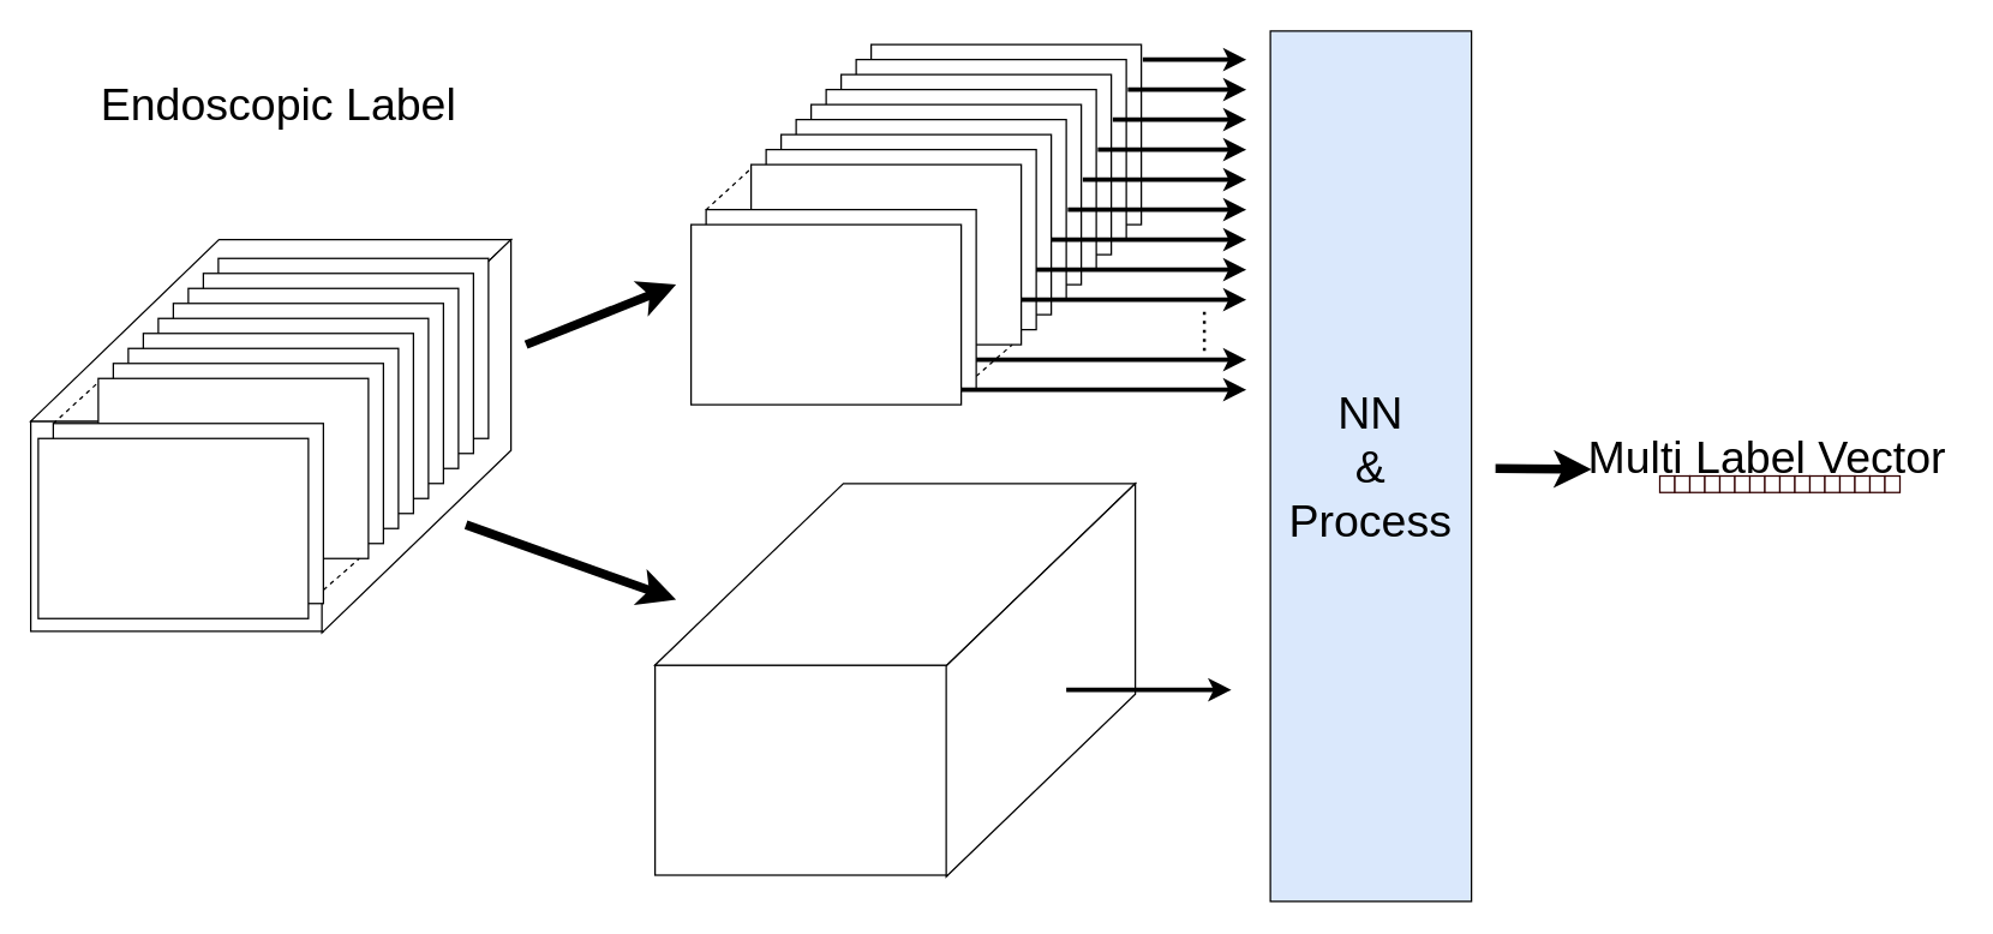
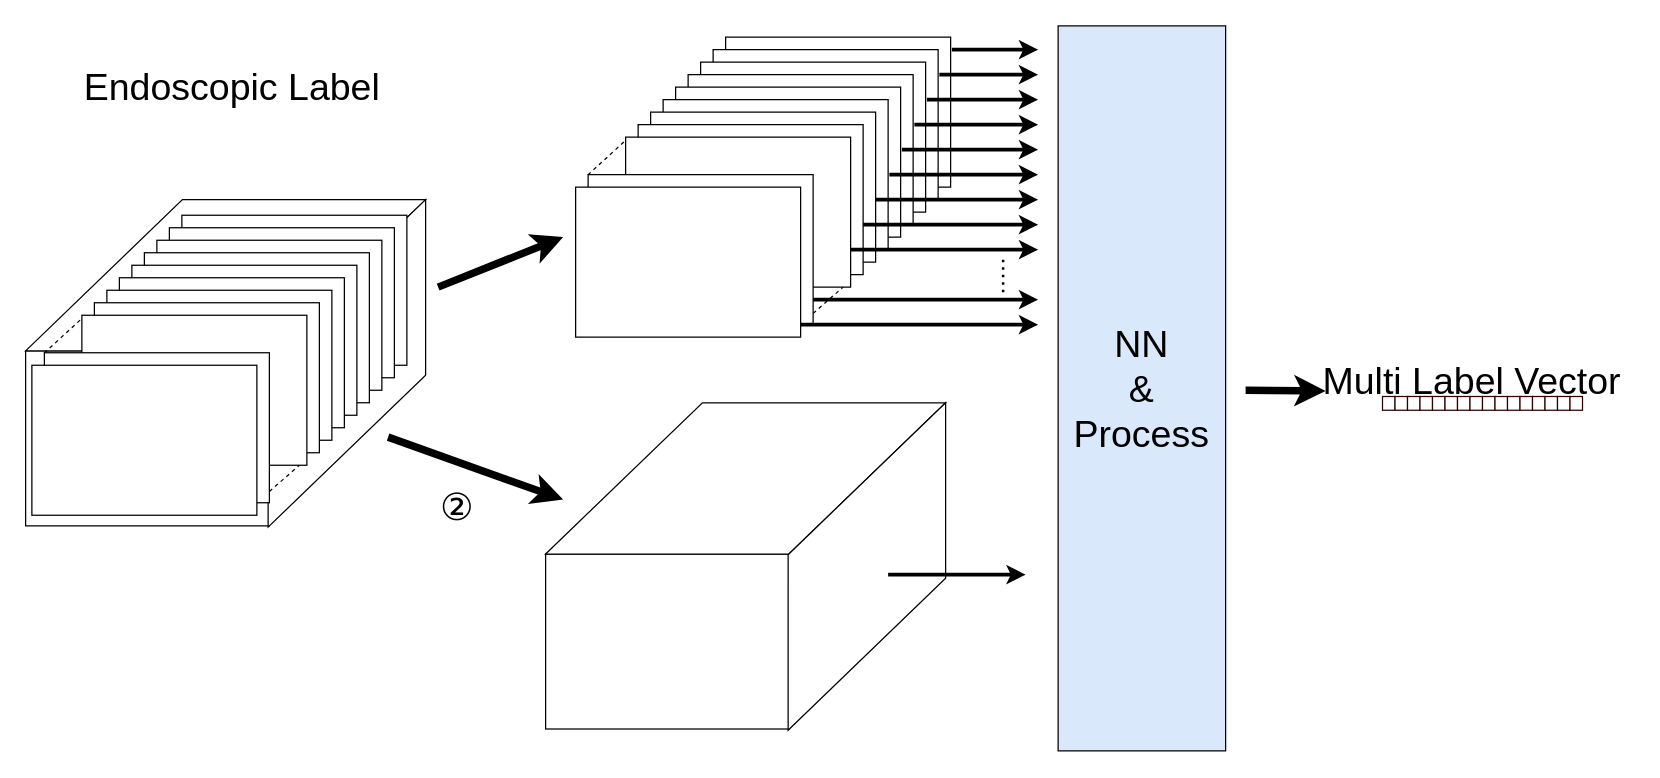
  <mxCell id="0" />
  <mxCell id="1" parent="0" />
  <mxCell id="2" value="" style="rounded=0;whiteSpace=wrap;html=1;" vertex="1" parent="1"><mxGeometry x="580" y="29" width="180" height="120" as="geometry" /></mxCell>
  <mxCell id="3" value="" style="rounded=0;whiteSpace=wrap;html=1;" vertex="1" parent="1"><mxGeometry x="570" y="39" width="180" height="120" as="geometry" /></mxCell>
  <mxCell id="4" value="" style="endArrow=none;dashed=1;html=1;exitX=0.996;exitY=0.003;exitDx=0;exitDy=0;exitPerimeter=0;" edge="1" parent="1" source="14"><mxGeometry width="50" height="50" relative="1" as="geometry"><mxPoint x="660" y="232" as="sourcePoint" /><mxPoint x="680" y="109" as="targetPoint" /></mxGeometry></mxCell>
  <mxCell id="5" value="" style="rounded=0;whiteSpace=wrap;html=1;" vertex="1" parent="1"><mxGeometry x="560" y="49" width="180" height="120" as="geometry" /></mxCell>
  <mxCell id="6" value="" style="rounded=0;whiteSpace=wrap;html=1;" vertex="1" parent="1"><mxGeometry x="550" y="59" width="180" height="120" as="geometry" /></mxCell>
  <mxCell id="7" value="" style="rounded=0;whiteSpace=wrap;html=1;" vertex="1" parent="1"><mxGeometry x="540" y="69" width="180" height="120" as="geometry" /></mxCell>
  <mxCell id="8" value="" style="rounded=0;whiteSpace=wrap;html=1;" vertex="1" parent="1"><mxGeometry x="530" y="79" width="180" height="120" as="geometry" /></mxCell>
  <mxCell id="9" value="" style="rounded=0;whiteSpace=wrap;html=1;" vertex="1" parent="1"><mxGeometry x="520" y="89" width="180" height="120" as="geometry" /></mxCell>
  <mxCell id="10" value="" style="rounded=0;whiteSpace=wrap;html=1;" vertex="1" parent="1"><mxGeometry x="510" y="99" width="180" height="120" as="geometry" /></mxCell>
  <mxCell id="11" value="" style="rounded=0;whiteSpace=wrap;html=1;" vertex="1" parent="1"><mxGeometry x="500" y="109" width="180" height="120" as="geometry" /></mxCell>
  <mxCell id="12" value="" style="endArrow=none;dashed=1;html=1;exitX=0.977;exitY=0.936;exitDx=0;exitDy=0;exitPerimeter=0;" edge="1" parent="1"><mxGeometry width="50" height="50" relative="1" as="geometry"><mxPoint x="650" y="250" as="sourcePoint" /><mxPoint x="674" y="229" as="targetPoint" /></mxGeometry></mxCell>
  <mxCell id="13" value="" style="endArrow=none;dashed=1;html=1;exitX=-0.001;exitY=0.002;exitDx=0;exitDy=0;exitPerimeter=0;entryX=0.002;entryY=0.019;entryDx=0;entryDy=0;entryPerimeter=0;" edge="1" parent="1" source="14" target="11"><mxGeometry width="50" height="50" relative="1" as="geometry"><mxPoint x="659" y="149" as="sourcePoint" /><mxPoint x="690" y="119" as="targetPoint" /></mxGeometry></mxCell>
  <mxCell id="14" value="" style="rounded=0;whiteSpace=wrap;html=1;" vertex="1" parent="1"><mxGeometry x="470" y="139" width="180" height="120" as="geometry" /></mxCell>
  <mxCell id="15" value="" style="rounded=0;whiteSpace=wrap;html=1;" vertex="1" parent="1"><mxGeometry x="460" y="149" width="180" height="120" as="geometry" /></mxCell>
  <mxCell id="16" value="&lt;font style=&quot;font-size: 30px&quot;&gt;Endoscopic Label&lt;/font&gt;" style="text;html=1;resizable=0;points=[];autosize=1;align=left;verticalAlign=top;spacingTop=-4;" vertex="1" parent="1"><mxGeometry x="65" y="49" width="280" height="20" as="geometry" /></mxCell>
  <mxCell id="17" value="" style="endArrow=classic;html=1;strokeWidth=3;" edge="1" parent="1"><mxGeometry width="50" height="50" relative="1" as="geometry"><mxPoint x="640" y="259" as="sourcePoint" /><mxPoint x="830" y="259" as="targetPoint" /></mxGeometry></mxCell>
  <mxCell id="18" value="" style="endArrow=classic;html=1;strokeWidth=3;" edge="1" parent="1"><mxGeometry width="50" height="50" relative="1" as="geometry"><mxPoint x="650" y="239" as="sourcePoint" /><mxPoint x="830" y="239" as="targetPoint" /></mxGeometry></mxCell>
  <mxCell id="19" value="" style="endArrow=classic;html=1;strokeWidth=3;" edge="1" parent="1"><mxGeometry width="50" height="50" relative="1" as="geometry"><mxPoint x="680" y="199" as="sourcePoint" /><mxPoint x="830" y="199" as="targetPoint" /></mxGeometry></mxCell>
  <mxCell id="20" value="" style="endArrow=classic;html=1;strokeWidth=3;" edge="1" parent="1"><mxGeometry width="50" height="50" relative="1" as="geometry"><mxPoint x="690" y="179" as="sourcePoint" /><mxPoint x="830" y="179" as="targetPoint" /></mxGeometry></mxCell>
  <mxCell id="21" value="" style="endArrow=classic;html=1;strokeWidth=3;" edge="1" parent="1"><mxGeometry width="50" height="50" relative="1" as="geometry"><mxPoint x="700" y="159" as="sourcePoint" /><mxPoint x="830" y="159" as="targetPoint" /></mxGeometry></mxCell>
  <mxCell id="22" value="" style="endArrow=classic;html=1;strokeWidth=3;" edge="1" parent="1"><mxGeometry width="50" height="50" relative="1" as="geometry"><mxPoint x="711" y="139" as="sourcePoint" /><mxPoint x="830" y="139" as="targetPoint" /></mxGeometry></mxCell>
  <mxCell id="23" value="" style="endArrow=classic;html=1;strokeWidth=3;" edge="1" parent="1"><mxGeometry width="50" height="50" relative="1" as="geometry"><mxPoint x="721" y="119" as="sourcePoint" /><mxPoint x="830" y="119" as="targetPoint" /></mxGeometry></mxCell>
  <mxCell id="24" value="" style="endArrow=classic;html=1;strokeWidth=3;" edge="1" parent="1"><mxGeometry width="50" height="50" relative="1" as="geometry"><mxPoint x="731" y="99" as="sourcePoint" /><mxPoint x="830" y="99" as="targetPoint" /></mxGeometry></mxCell>
  <mxCell id="25" value="" style="endArrow=classic;html=1;strokeWidth=3;" edge="1" parent="1"><mxGeometry width="50" height="50" relative="1" as="geometry"><mxPoint x="741" y="79" as="sourcePoint" /><mxPoint x="830" y="79" as="targetPoint" /></mxGeometry></mxCell>
  <mxCell id="26" value="" style="endArrow=classic;html=1;strokeWidth=3;" edge="1" parent="1"><mxGeometry width="50" height="50" relative="1" as="geometry"><mxPoint x="761" y="39" as="sourcePoint" /><mxPoint x="830" y="39" as="targetPoint" /></mxGeometry></mxCell>
  <mxCell id="27" value="" style="endArrow=classic;html=1;strokeWidth=3;" edge="1" parent="1"><mxGeometry width="50" height="50" relative="1" as="geometry"><mxPoint x="751" y="59" as="sourcePoint" /><mxPoint x="830" y="59" as="targetPoint" /></mxGeometry></mxCell>
  <mxCell id="28" value="" style="endArrow=none;dashed=1;html=1;strokeWidth=2;dashPattern=1 2;" edge="1" parent="1"><mxGeometry width="50" height="50" relative="1" as="geometry"><mxPoint x="802" y="233" as="sourcePoint" /><mxPoint x="802" y="203" as="targetPoint" /></mxGeometry></mxCell>
  <mxCell id="29" value="&lt;font style=&quot;font-size: 30px&quot;&gt;Multi Label Vector&lt;/font&gt;" style="text;html=1;resizable=0;points=[];autosize=1;align=left;verticalAlign=top;spacingTop=-4;" vertex="1" parent="1"><mxGeometry x="1055.5" y="284" width="250" height="20" as="geometry" /></mxCell>
  <mxCell id="30" value="" style="rounded=0;whiteSpace=wrap;html=1;" vertex="1" parent="1"><mxGeometry x="20" y="280" width="195" height="140" as="geometry" /></mxCell>
  <mxCell id="31" value="" style="shape=parallelogram;perimeter=parallelogramPerimeter;whiteSpace=wrap;html=1;size=0.392;" vertex="1" parent="1"><mxGeometry x="20" y="159" width="320" height="121" as="geometry" /></mxCell>
  <mxCell id="32" value="" style="shape=parallelogram;perimeter=parallelogramPerimeter;whiteSpace=wrap;html=1;size=0.464;rotation=-90;direction=west;flipH=1;" vertex="1" parent="1"><mxGeometry x="146" y="227" width="262" height="126" as="geometry" /></mxCell>
  <mxCell id="33" value="" style="rounded=0;whiteSpace=wrap;html=1;" vertex="1" parent="1"><mxGeometry x="145" y="171.5" width="180" height="120" as="geometry" /></mxCell>
  <mxCell id="34" value="" style="rounded=0;whiteSpace=wrap;html=1;" vertex="1" parent="1"><mxGeometry x="135" y="181.5" width="180" height="120" as="geometry" /></mxCell>
  <mxCell id="35" value="" style="endArrow=none;dashed=1;html=1;exitX=0.996;exitY=0.003;exitDx=0;exitDy=0;exitPerimeter=0;" edge="1" parent="1" source="45"><mxGeometry width="50" height="50" relative="1" as="geometry"><mxPoint x="225" y="374.5" as="sourcePoint" /><mxPoint x="245" y="251.5" as="targetPoint" /></mxGeometry></mxCell>
  <mxCell id="36" value="" style="rounded=0;whiteSpace=wrap;html=1;" vertex="1" parent="1"><mxGeometry x="125" y="191.5" width="180" height="120" as="geometry" /></mxCell>
  <mxCell id="37" value="" style="rounded=0;whiteSpace=wrap;html=1;" vertex="1" parent="1"><mxGeometry x="115" y="201.5" width="180" height="120" as="geometry" /></mxCell>
  <mxCell id="38" value="" style="rounded=0;whiteSpace=wrap;html=1;" vertex="1" parent="1"><mxGeometry x="105" y="211.5" width="180" height="120" as="geometry" /></mxCell>
  <mxCell id="39" value="" style="rounded=0;whiteSpace=wrap;html=1;" vertex="1" parent="1"><mxGeometry x="95" y="221.5" width="180" height="120" as="geometry" /></mxCell>
  <mxCell id="40" value="" style="rounded=0;whiteSpace=wrap;html=1;" vertex="1" parent="1"><mxGeometry x="85" y="231.5" width="180" height="120" as="geometry" /></mxCell>
  <mxCell id="41" value="" style="rounded=0;whiteSpace=wrap;html=1;" vertex="1" parent="1"><mxGeometry x="75" y="241.5" width="180" height="120" as="geometry" /></mxCell>
  <mxCell id="42" value="" style="rounded=0;whiteSpace=wrap;html=1;" vertex="1" parent="1"><mxGeometry x="65" y="251.5" width="180" height="120" as="geometry" /></mxCell>
  <mxCell id="43" value="" style="endArrow=none;dashed=1;html=1;exitX=0.977;exitY=0.936;exitDx=0;exitDy=0;exitPerimeter=0;" edge="1" parent="1"><mxGeometry width="50" height="50" relative="1" as="geometry"><mxPoint x="215" y="392.5" as="sourcePoint" /><mxPoint x="239" y="371.5" as="targetPoint" /></mxGeometry></mxCell>
  <mxCell id="44" value="" style="endArrow=none;dashed=1;html=1;exitX=-0.001;exitY=0.002;exitDx=0;exitDy=0;exitPerimeter=0;entryX=0.002;entryY=0.019;entryDx=0;entryDy=0;entryPerimeter=0;" edge="1" parent="1" source="45" target="42"><mxGeometry width="50" height="50" relative="1" as="geometry"><mxPoint x="224" y="291.5" as="sourcePoint" /><mxPoint x="255" y="261.5" as="targetPoint" /></mxGeometry></mxCell>
  <mxCell id="45" value="" style="rounded=0;whiteSpace=wrap;html=1;" vertex="1" parent="1"><mxGeometry x="35" y="281.5" width="180" height="120" as="geometry" /></mxCell>
  <mxCell id="46" value="" style="rounded=0;whiteSpace=wrap;html=1;" vertex="1" parent="1"><mxGeometry x="25" y="291.5" width="180" height="120" as="geometry" /></mxCell>
  <mxCell id="47" value="" style="endArrow=classic;html=1;strokeWidth=6;" edge="1" parent="1"><mxGeometry width="50" height="50" relative="1" as="geometry"><mxPoint x="350" y="229" as="sourcePoint" /><mxPoint x="450" y="189" as="targetPoint" /></mxGeometry></mxCell>
  <mxCell id="48" value="" style="endArrow=classic;html=1;strokeWidth=6;" edge="1" parent="1"><mxGeometry width="50" height="50" relative="1" as="geometry"><mxPoint x="996" y="311.5" as="sourcePoint" /><mxPoint x="1060" y="312" as="targetPoint" /></mxGeometry></mxCell>
  <mxCell id="49" value="" style="rounded=0;whiteSpace=wrap;html=1;strokeColor=#330000;fillColor=#FFFFFF;" vertex="1" parent="1"><mxGeometry x="1105.5" y="316.5" width="10" height="11" as="geometry" /></mxCell>
  <mxCell id="50" value="" style="rounded=0;whiteSpace=wrap;html=1;strokeColor=#330000;fillColor=#FFFFFF;" vertex="1" parent="1"><mxGeometry x="1115.5" y="316.5" width="10" height="11" as="geometry" /></mxCell>
  <mxCell id="51" value="" style="rounded=0;whiteSpace=wrap;html=1;strokeColor=#330000;fillColor=#FFFFFF;" vertex="1" parent="1"><mxGeometry x="1125.5" y="316.5" width="10" height="11" as="geometry" /></mxCell>
  <mxCell id="52" value="" style="rounded=0;whiteSpace=wrap;html=1;strokeColor=#330000;fillColor=#FFFFFF;" vertex="1" parent="1"><mxGeometry x="1135.5" y="316.5" width="10" height="11" as="geometry" /></mxCell>
  <mxCell id="53" value="" style="rounded=0;whiteSpace=wrap;html=1;strokeColor=#330000;fillColor=#FFFFFF;" vertex="1" parent="1"><mxGeometry x="1145.5" y="316.5" width="10" height="11" as="geometry" /></mxCell>
  <mxCell id="54" value="" style="rounded=0;whiteSpace=wrap;html=1;strokeColor=#330000;fillColor=#FFFFFF;" vertex="1" parent="1"><mxGeometry x="1155.5" y="316.5" width="10" height="11" as="geometry" /></mxCell>
  <mxCell id="55" value="" style="rounded=0;whiteSpace=wrap;html=1;strokeColor=#330000;fillColor=#FFFFFF;" vertex="1" parent="1"><mxGeometry x="1165.5" y="316.5" width="10" height="11" as="geometry" /></mxCell>
  <mxCell id="56" value="" style="rounded=0;whiteSpace=wrap;html=1;strokeColor=#330000;fillColor=#FFFFFF;" vertex="1" parent="1"><mxGeometry x="1175.5" y="316.5" width="10" height="11" as="geometry" /></mxCell>
  <mxCell id="57" value="" style="rounded=0;whiteSpace=wrap;html=1;strokeColor=#330000;fillColor=#FFFFFF;" vertex="1" parent="1"><mxGeometry x="1185.5" y="316.5" width="10" height="11" as="geometry" /></mxCell>
  <mxCell id="58" value="" style="rounded=0;whiteSpace=wrap;html=1;strokeColor=#330000;fillColor=#FFFFFF;" vertex="1" parent="1"><mxGeometry x="1195.5" y="316.5" width="10" height="11" as="geometry" /></mxCell>
  <mxCell id="59" value="" style="rounded=0;whiteSpace=wrap;html=1;strokeColor=#330000;fillColor=#FFFFFF;" vertex="1" parent="1"><mxGeometry x="1205.5" y="316.5" width="10" height="11" as="geometry" /></mxCell>
  <mxCell id="60" value="" style="rounded=0;whiteSpace=wrap;html=1;strokeColor=#330000;fillColor=#FFFFFF;" vertex="1" parent="1"><mxGeometry x="1215.5" y="316.5" width="10" height="11" as="geometry" /></mxCell>
  <mxCell id="61" value="" style="rounded=0;whiteSpace=wrap;html=1;strokeColor=#330000;fillColor=#FFFFFF;" vertex="1" parent="1"><mxGeometry x="1225.5" y="316.5" width="10" height="11" as="geometry" /></mxCell>
  <mxCell id="62" value="" style="rounded=0;whiteSpace=wrap;html=1;strokeColor=#330000;fillColor=#FFFFFF;" vertex="1" parent="1"><mxGeometry x="1235.5" y="316.5" width="10" height="11" as="geometry" /></mxCell>
  <mxCell id="63" value="" style="rounded=0;whiteSpace=wrap;html=1;strokeColor=#330000;fillColor=#FFFFFF;" vertex="1" parent="1"><mxGeometry x="1245.5" y="316.5" width="10" height="11" as="geometry" /></mxCell>
  <mxCell id="64" value="" style="rounded=0;whiteSpace=wrap;html=1;strokeColor=#330000;fillColor=#FFFFFF;" vertex="1" parent="1"><mxGeometry x="1255.5" y="316.5" width="10" height="11" as="geometry" /></mxCell>
  <mxCell id="65" value="" style="rounded=0;whiteSpace=wrap;html=1;" vertex="1" parent="1"><mxGeometry x="436" y="442.5" width="195" height="140" as="geometry" /></mxCell>
  <mxCell id="66" value="" style="shape=parallelogram;perimeter=parallelogramPerimeter;whiteSpace=wrap;html=1;size=0.392;" vertex="1" parent="1"><mxGeometry x="436" y="321.5" width="320" height="121" as="geometry" /></mxCell>
  <mxCell id="67" value="" style="shape=parallelogram;perimeter=parallelogramPerimeter;whiteSpace=wrap;html=1;size=0.464;rotation=-90;direction=west;flipH=1;" vertex="1" parent="1"><mxGeometry x="562" y="389.5" width="262" height="126" as="geometry" /></mxCell>
  <mxCell id="68" value="" style="endArrow=classic;html=1;strokeWidth=6;" edge="1" parent="1"><mxGeometry width="50" height="50" relative="1" as="geometry"><mxPoint x="310" y="349" as="sourcePoint" /><mxPoint x="450" y="399" as="targetPoint" /></mxGeometry></mxCell>
  <mxCell id="69" value="" style="endArrow=classic;html=1;strokeWidth=3;" edge="1" parent="1"><mxGeometry width="50" height="50" relative="1" as="geometry"><mxPoint x="710" y="459" as="sourcePoint" /><mxPoint x="820" y="459" as="targetPoint" /></mxGeometry></mxCell>
+ <mxCell id="70" value="&lt;font style=&quot;font-size: 30px&quot;&gt;②&lt;/font&gt;" style="text;html=1;align=center;verticalAlign=middle;resizable=0;points=[];autosize=1;" vertex="1" parent="1"><mxGeometry x="345" y="389.5" width="40" height="30" as="geometry" /></mxCell>
  <mxCell id="71" value="&lt;font style=&quot;font-size: 30px&quot;&gt;NN&lt;br&gt;&amp;amp;&lt;br&gt;Process&lt;br&gt;&lt;/font&gt;" style="rounded=0;whiteSpace=wrap;html=1;fillColor=#dae8fc;" vertex="1" parent="1"><mxGeometry x="846" y="20" width="134" height="580" as="geometry" /></mxCell>
